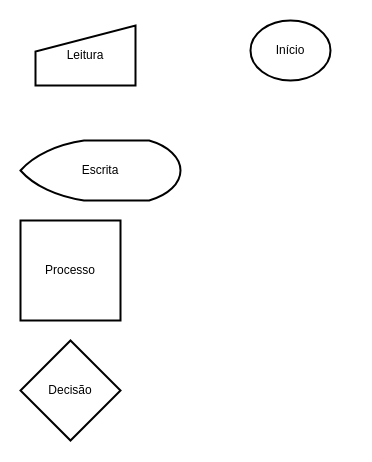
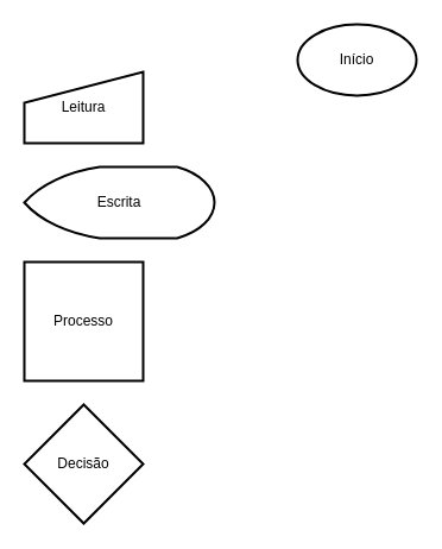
  <mxCell id="0" />
  <mxCell id="1" parent="0" />
- <mxCell id="2" value="Leitura" style="html=1;strokeWidth=2;shape=manualInput;whiteSpace=wrap;rounded=0;size=26;arcSize=11;shadow=0;glass=0;sketch=0;" vertex="1" parent="1"><mxGeometry x="35" y="25" width="100" height="60" as="geometry" /></mxCell>
- <mxCell id="3" value="Início" style="strokeWidth=2;html=1;shape=mxgraph.flowchart.start_1;whiteSpace=wrap;rounded=0;shadow=0;glass=0;sketch=0;" vertex="1" parent="1"><mxGeometry x="250" y="20" width="80" height="60" as="geometry" /></mxCell>
+ <mxCell id="2" value="Leitura" style="html=1;strokeWidth=2;shape=manualInput;whiteSpace=wrap;rounded=0;size=26;arcSize=11;shadow=0;glass=0;sketch=0;" vertex="1" parent="1"><mxGeometry x="20" y="60" width="100" height="60" as="geometry" /></mxCell>
+ <mxCell id="3" value="Início" style="strokeWidth=2;html=1;shape=mxgraph.flowchart.start_1;whiteSpace=wrap;rounded=0;shadow=0;glass=0;sketch=0;" vertex="1" parent="1"><mxGeometry x="250" y="20" width="100" height="60" as="geometry" /></mxCell>
  <mxCell id="4" value="Escrita" style="strokeWidth=2;html=1;shape=mxgraph.flowchart.display;whiteSpace=wrap;rounded=0;shadow=0;glass=0;sketch=0;" vertex="1" parent="1"><mxGeometry x="20" y="140" width="160" height="60" as="geometry" /></mxCell>
  <mxCell id="5" value="Processo" style="rounded=0;whiteSpace=wrap;html=1;absoluteArcSize=1;arcSize=14;strokeWidth=2;shadow=0;glass=0;sketch=0;" vertex="1" parent="1"><mxGeometry x="20" y="220" width="100" height="100" as="geometry" /></mxCell>
  <mxCell id="6" value="Decisão" style="strokeWidth=2;html=1;shape=mxgraph.flowchart.decision;whiteSpace=wrap;rounded=0;shadow=0;glass=0;sketch=0;" vertex="1" parent="1"><mxGeometry x="20" y="340" width="100" height="100" as="geometry" /></mxCell>
